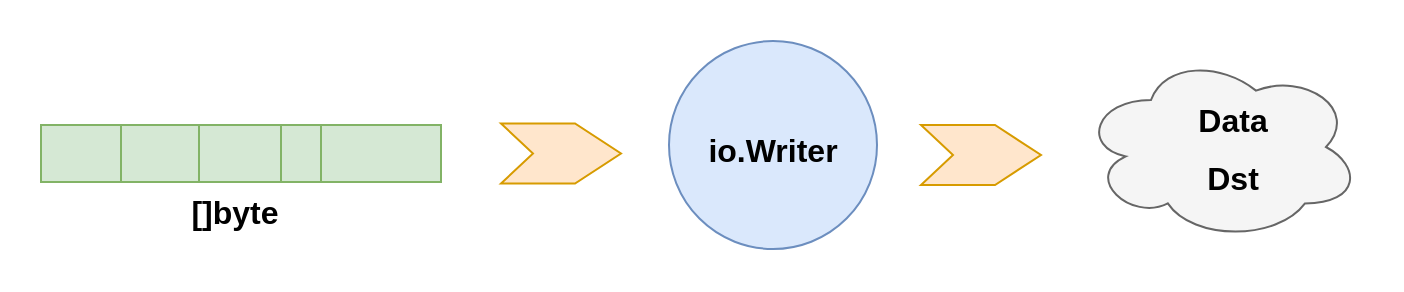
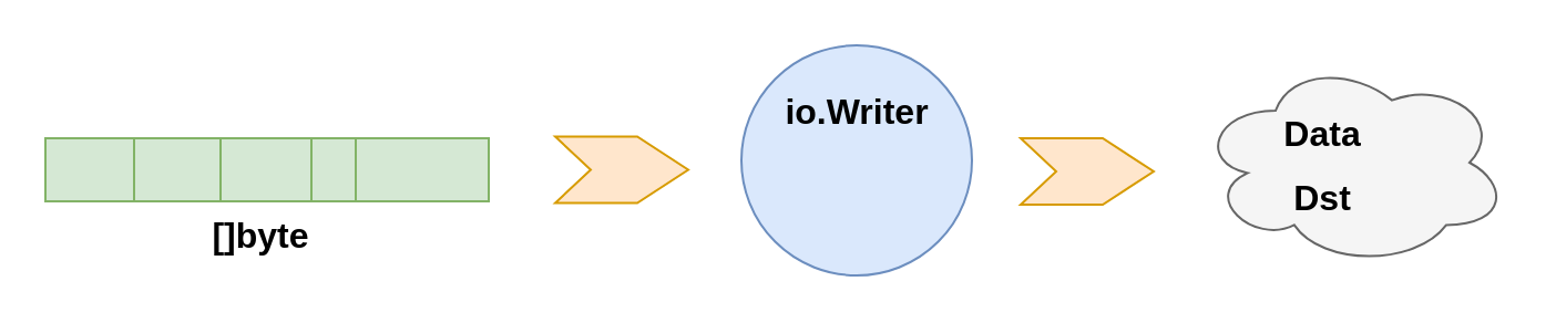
  <mxCell id="0" />
  <mxCell id="1" parent="0" />
  <mxCell id="2" value="" style="ellipse;shape=cloud;whiteSpace=wrap;html=1;fillColor=#f5f5f5;fontColor=#333333;strokeColor=#666666;" vertex="1" parent="1"><mxGeometry x="540" y="26" width="140" height="94" as="geometry" /></mxCell>
  <mxCell id="3" value="" style="html=1;shadow=0;dashed=0;align=center;verticalAlign=middle;shape=mxgraph.arrows2.arrow;dy=0;dx=23;notch=16;fillColor=#ffe6cc;strokeColor=#d79b00;" vertex="1" parent="1"><mxGeometry x="250" y="61.25" width="60" height="30" as="geometry" /></mxCell>
  <mxCell id="4" value="" style="ellipse;whiteSpace=wrap;html=1;aspect=fixed;fillColor=#dae8fc;strokeColor=#6c8ebf;" vertex="1" parent="1"><mxGeometry x="334" y="20" width="104" height="104" as="geometry" /></mxCell>
  <mxCell id="5" value="" style="shape=table;html=1;whiteSpace=wrap;startSize=0;container=1;collapsible=0;childLayout=tableLayout;fillColor=#d5e8d4;strokeColor=#82b366;" vertex="1" parent="1"><mxGeometry x="20" y="62" width="200" height="28.5" as="geometry" /></mxCell>
  <mxCell id="6" value="" style="shape=partialRectangle;html=1;whiteSpace=wrap;collapsible=0;dropTarget=0;pointerEvents=0;fillColor=none;top=0;left=0;bottom=0;right=0;points=[[0,0.5],[1,0.5]];portConstraint=eastwest;" vertex="1" parent="5"><mxGeometry width="200" height="29" as="geometry" /></mxCell>
  <mxCell id="7" value="" style="shape=partialRectangle;html=1;whiteSpace=wrap;connectable=0;fillColor=none;top=0;left=0;bottom=0;right=0;overflow=hidden;pointerEvents=1;" vertex="1" parent="6"><mxGeometry width="40" height="29" as="geometry"><mxRectangle width="40" height="29" as="alternateBounds" /></mxGeometry></mxCell>
  <mxCell id="8" value="" style="shape=partialRectangle;html=1;whiteSpace=wrap;connectable=0;fillColor=none;top=0;left=0;bottom=0;right=0;overflow=hidden;pointerEvents=1;" vertex="1" parent="6"><mxGeometry x="40" width="39" height="29" as="geometry"><mxRectangle width="39" height="29" as="alternateBounds" /></mxGeometry></mxCell>
  <mxCell id="9" value="" style="shape=partialRectangle;html=1;whiteSpace=wrap;connectable=0;fillColor=none;top=0;left=0;bottom=0;right=0;overflow=hidden;pointerEvents=1;" vertex="1" parent="6"><mxGeometry x="79" width="41" height="29" as="geometry"><mxRectangle width="41" height="29" as="alternateBounds" /></mxGeometry></mxCell>
  <mxCell id="10" style="shape=partialRectangle;html=1;whiteSpace=wrap;connectable=0;fillColor=none;top=0;left=0;bottom=0;right=0;overflow=hidden;pointerEvents=1;" vertex="1" parent="6"><mxGeometry x="120" width="20" height="29" as="geometry"><mxRectangle width="20" height="29" as="alternateBounds" /></mxGeometry></mxCell>
  <mxCell id="11" style="shape=partialRectangle;html=1;whiteSpace=wrap;connectable=0;fillColor=none;top=0;left=0;bottom=0;right=0;overflow=hidden;pointerEvents=1;" vertex="1" parent="6"><mxGeometry x="140" width="60" height="29" as="geometry"><mxRectangle width="60" height="29" as="alternateBounds" /></mxGeometry></mxCell>
  <mxCell id="12" value="" style="html=1;shadow=0;dashed=0;align=center;verticalAlign=middle;shape=mxgraph.arrows2.arrow;dy=0;dx=23;notch=16;fillColor=#ffe6cc;strokeColor=#d79b00;" vertex="1" parent="1"><mxGeometry x="460" y="62" width="60" height="30" as="geometry" /></mxCell>
- <mxCell id="13" value="&lt;font style=&quot;font-size: 16px&quot;&gt;Data&lt;br&gt;Dst&lt;br&gt;&lt;/font&gt;" style="text;strokeColor=none;fillColor=none;html=1;fontSize=24;fontStyle=1;verticalAlign=middle;align=center;" vertex="1" parent="1"><mxGeometry x="566" y="52" width="100" height="40" as="geometry" /></mxCell>
- <mxCell id="14" value="&lt;font style=&quot;font-size: 16px&quot;&gt;io.Writer&lt;/font&gt;" style="text;strokeColor=none;fillColor=none;html=1;fontSize=24;fontStyle=1;verticalAlign=middle;align=center;" vertex="1" parent="1"><mxGeometry x="336" y="53" width="100" height="40" as="geometry" /></mxCell>
+ <mxCell id="13" value="&lt;font style=&quot;font-size: 16px&quot;&gt;Data&lt;br&gt;Dst&lt;br&gt;&lt;/font&gt;" style="text;strokeColor=none;fillColor=none;html=1;fontSize=24;fontStyle=1;verticalAlign=middle;align=center;" vertex="1" parent="1"><mxGeometry x="546" y="52" width="100" height="40" as="geometry" /></mxCell>
+ <mxCell id="14" value="&lt;font style=&quot;font-size: 16px&quot;&gt;io.Writer&lt;/font&gt;" style="text;strokeColor=none;fillColor=none;html=1;fontSize=24;fontStyle=1;verticalAlign=middle;align=center;" vertex="1" parent="1"><mxGeometry x="336" y="28" width="100" height="40" as="geometry" /></mxCell>
  <mxCell id="15" value="&lt;font style=&quot;font-size: 16px&quot;&gt;[]byte&lt;/font&gt;" style="text;strokeColor=none;fillColor=none;html=1;fontSize=24;fontStyle=1;verticalAlign=middle;align=center;" vertex="1" parent="1"><mxGeometry x="67" y="84" width="100" height="40" as="geometry" /></mxCell>
